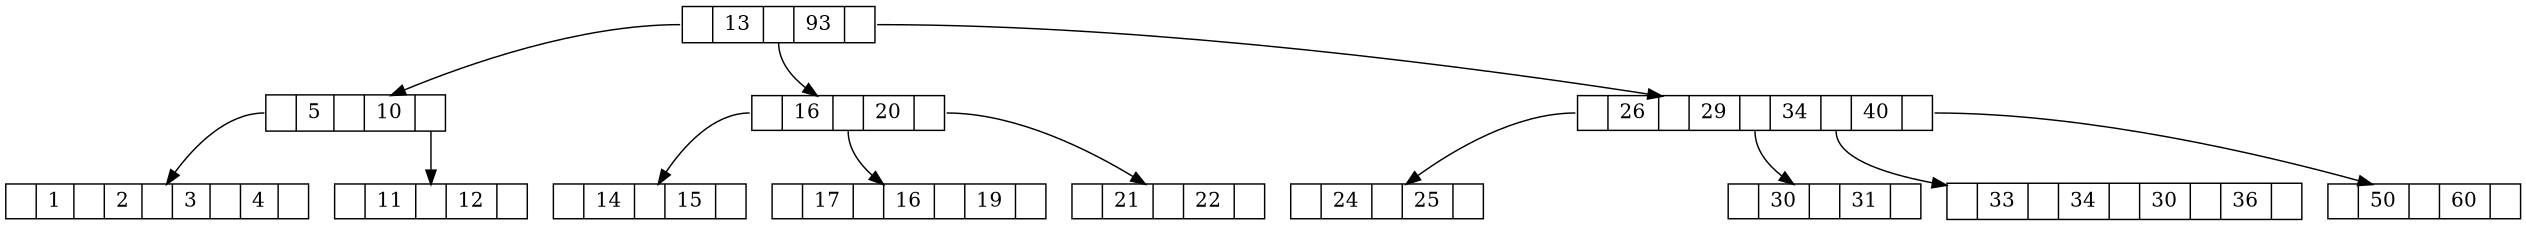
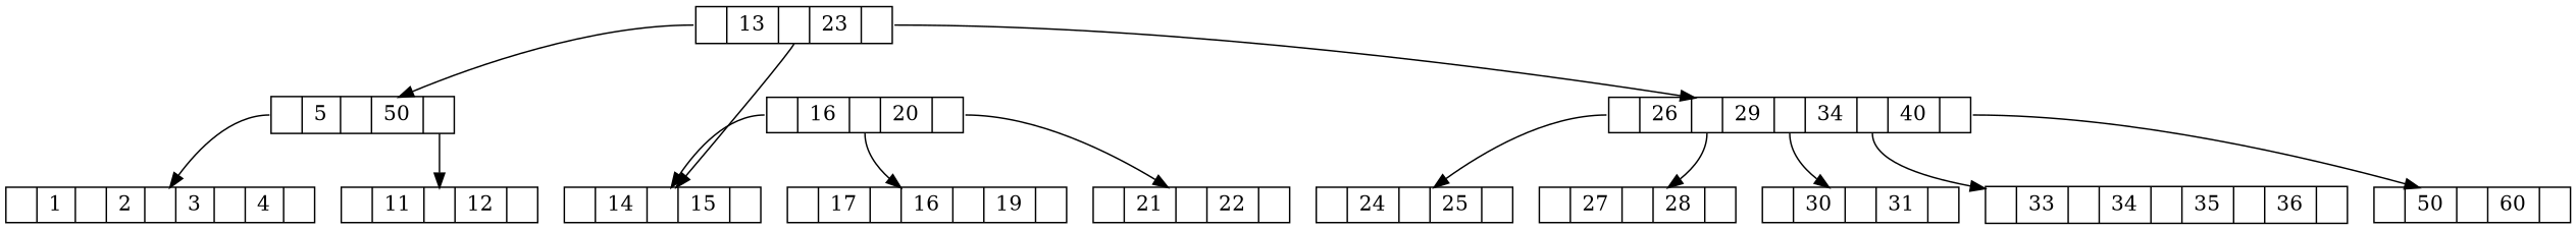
  digraph {
    node [shape=record]
    edge [tailport=p0]
-   n1 [height=.1 label="<p0> | 13 | <p1> | 93 | <p2>"]
-   n2 [height=.1 label="<p0> | 5 | <p1> | 10 | <p2>"]
+   n1 [height=.1 label="<p0> | 13 | <p1> | 23 | <p2>"]
+   n2 [height=.1 label="<p0> | 5 | <p1> | 50 | <p2>"]
    n3 [height=.1 label="<p0> | 16 | <p1> | 20 | <p2>"]
    n4 [height=.1 label="<p0> | 26 | <p1> | 29 | <p2> | 34 | <p3> | 40 | <p4>"]
    n5 [height=.1 label="<p0> | 1 | <p1> | 2 | <p2> | 3 | <p3> | 4 | <p4>"]
    n6 [height=.1 label="<p0> | 11 | <p1> | 12 | <p2>"]
    n7 [height=.1 label="<p0> | 14 | <p1> | 15 | <p2>"]
    n8 [height=.1 label="<p0> | 17 | <p1> | 16 | <p2> | 19 | <p3>"]
    n9 [height=.1 label="<p0> | 21 | <p1> | 22 | <p2>"]
    n10 [height=.1 label="<p0> | 24 | <p1> | 25 | <p2>"]
+   n11 [height=.1 label="<p0> | 27 | <p1> | 28 | <p2>"]
    n12 [height=.1 label="<p0> | 30 | <p1> | 31 | <p2>"]
-   n13 [height=.1 label="<p0> | 33 | <p1> | 34 | <p2> | 30 | <p3> | 36 | <p4>"]
+   n13 [height=.1 label="<p0> | 33 | <p1> | 34 | <p2> | 35 | <p3> | 36 | <p4>"]
    n14 [height=.1 label="<p0> | 50 | <p1> | 60 | <p2>"]
    n1 -> n2
-   n1 -> n3 [tailport=p1]
+   n1 -> n7 [tailport=p1]
    n1 -> n4 [tailport=p2]
    n2 -> n5
    n2 -> n6 [tailport=p2]
    n3 -> n7
    n3 -> n8 [tailport=p1]
    n3 -> n9 [tailport=p2]
    n4 -> n10
+   n4 -> n11 [tailport=p1]
    n4 -> n12 [tailport=p2]
    n4 -> n13 [tailport=p3]
    n4 -> n14 [tailport=p4]
  }
